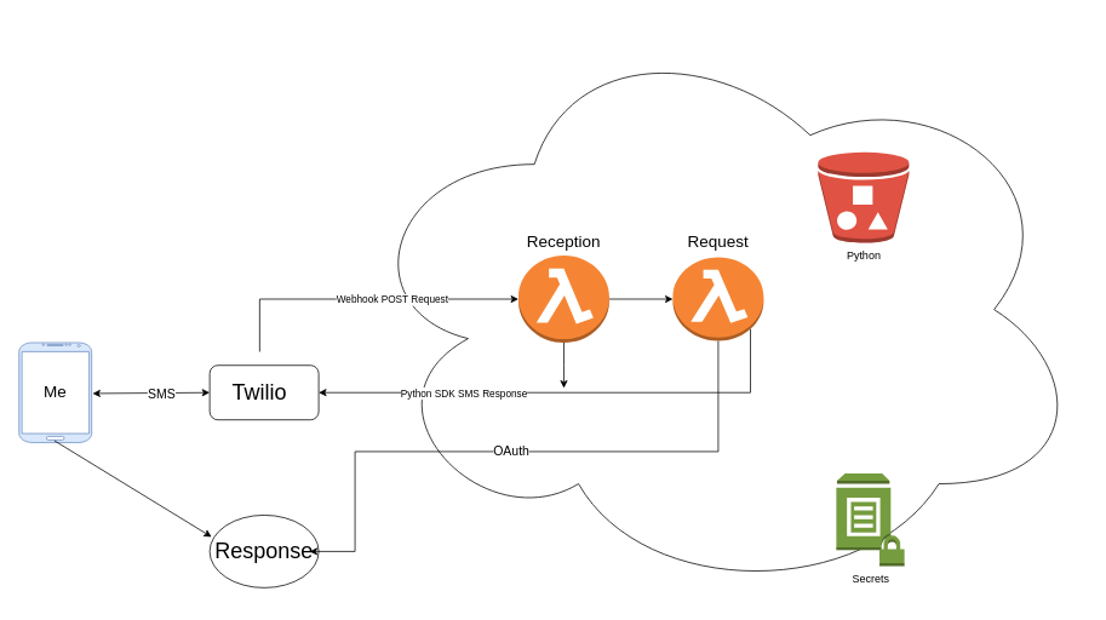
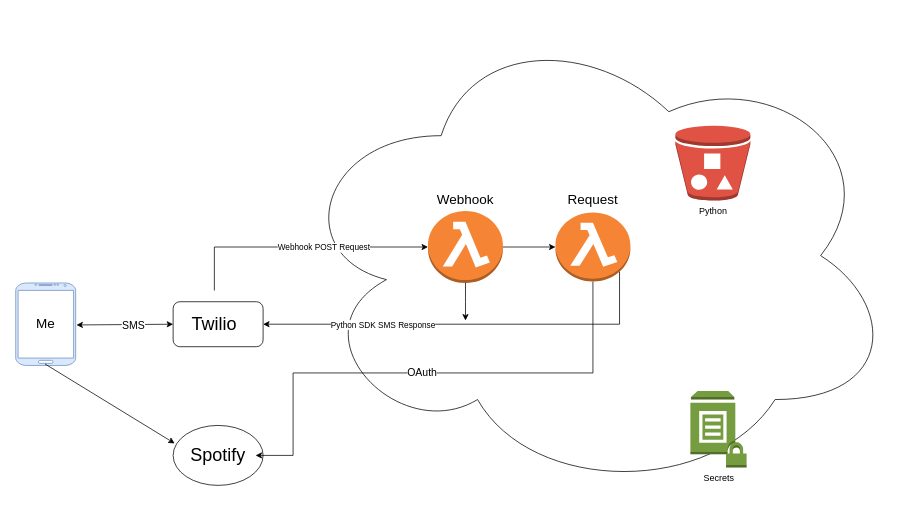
  <mxCell id="0" />
  <mxCell id="1" parent="0" />
  <mxCell id="2" value="" style="verticalLabelPosition=bottom;verticalAlign=top;html=1;shadow=0;dashed=0;strokeWidth=1;shape=mxgraph.android.phone2;strokeColor=#6c8ebf;fillColor=#dae8fc;" vertex="1" parent="1"><mxGeometry x="20" y="377" width="80" height="110" as="geometry" /></mxCell>
  <mxCell id="3" value="" style="group" vertex="1" connectable="0" parent="1"><mxGeometry x="230" y="387" width="120" height="90" as="geometry" /></mxCell>
  <mxCell id="4" value="" style="rounded=1;whiteSpace=wrap;html=1;" vertex="1" parent="3"><mxGeometry y="15" width="120" height="60" as="geometry" /></mxCell>
  <mxCell id="5" value="&lt;font style=&quot;font-size: 24px;&quot;&gt;Twilio&lt;/font&gt;" style="text;strokeColor=none;align=center;fillColor=none;html=1;verticalAlign=middle;whiteSpace=wrap;rounded=0;container=1;" vertex="1" parent="3"><mxGeometry width="110" height="90" as="geometry" /></mxCell>
  <mxCell id="6" value="" style="ellipse;shape=cloud;whiteSpace=wrap;html=1;" vertex="1" parent="1"><mxGeometry x="385" y="20.5" width="810" height="640" as="geometry" /></mxCell>
  <mxCell id="7" value="Python" style="outlineConnect=0;dashed=0;verticalLabelPosition=bottom;verticalAlign=top;align=center;html=1;shape=mxgraph.aws3.bucket_with_objects;fillColor=#E05243;gradientColor=none;" vertex="1" parent="1"><mxGeometry x="900" y="167" width="100" height="100" as="geometry" /></mxCell>
  <mxCell id="8" style="edgeStyle=orthogonalEdgeStyle;rounded=0;orthogonalLoop=1;jettySize=auto;html=1;exitX=1;exitY=0.5;exitDx=0;exitDy=0;exitPerimeter=0;" edge="1" parent="1" source="10" target="21"><mxGeometry relative="1" as="geometry" /></mxCell>
  <mxCell id="9" style="edgeStyle=orthogonalEdgeStyle;rounded=0;orthogonalLoop=1;jettySize=auto;html=1;exitX=0.5;exitY=1;exitDx=0;exitDy=0;exitPerimeter=0;" edge="1" parent="1" source="10"><mxGeometry relative="1" as="geometry"><mxPoint x="620" y="427" as="targetPoint" /></mxGeometry></mxCell>
  <mxCell id="10" value="" style="outlineConnect=0;dashed=0;verticalLabelPosition=bottom;verticalAlign=top;align=center;html=1;shape=mxgraph.aws3.lambda_function;fillColor=#F58534;gradientColor=none;" vertex="1" parent="1"><mxGeometry x="570" y="281" width="100" height="96" as="geometry" /></mxCell>
  <mxCell id="11" value="Secrets" style="outlineConnect=0;dashed=0;verticalLabelPosition=bottom;verticalAlign=top;align=center;html=1;shape=mxgraph.aws3.parameter_store;fillColor=#759C3E;gradientColor=none;" vertex="1" parent="1"><mxGeometry x="920" y="521" width="75" height="102" as="geometry" /></mxCell>
  <mxCell id="12" value="" style="group" vertex="1" connectable="0" parent="1"><mxGeometry x="230" y="567" width="120" height="80" as="geometry" /></mxCell>
  <mxCell id="13" value="" style="ellipse;whiteSpace=wrap;html=1;" vertex="1" parent="12"><mxGeometry width="120" height="80" as="geometry" /></mxCell>
- <mxCell id="14" value="&lt;font style=&quot;font-size: 24px;&quot;&gt;Response&lt;/font&gt;" style="text;strokeColor=none;align=center;fillColor=none;html=1;verticalAlign=middle;whiteSpace=wrap;rounded=0;" vertex="1" parent="12"><mxGeometry x="10" y="5" width="100" height="70" as="geometry" /></mxCell>
+ <mxCell id="14" value="&lt;font style=&quot;font-size: 24px;&quot;&gt;Spotify&lt;/font&gt;" style="text;strokeColor=none;align=center;fillColor=none;html=1;verticalAlign=middle;whiteSpace=wrap;rounded=0;" vertex="1" parent="12"><mxGeometry x="10" y="5" width="100" height="70" as="geometry" /></mxCell>
  <mxCell id="15" style="edgeStyle=orthogonalEdgeStyle;rounded=0;orthogonalLoop=1;jettySize=auto;html=1;exitX=0.5;exitY=0;exitDx=0;exitDy=0;entryX=0;entryY=0.5;entryDx=0;entryDy=0;entryPerimeter=0;" edge="1" parent="1" source="5" target="10"><mxGeometry relative="1" as="geometry"><Array as="points"><mxPoint x="285" y="329" /></Array></mxGeometry></mxCell>
  <mxCell id="16" value="Webhook POST Request" style="edgeLabel;html=1;align=center;verticalAlign=middle;resizable=0;points=[];" vertex="1" connectable="0" parent="15"><mxGeometry x="-0.574" relative="1" as="geometry"><mxPoint x="130" as="offset" /></mxGeometry></mxCell>
  <mxCell id="17" style="edgeStyle=orthogonalEdgeStyle;rounded=0;orthogonalLoop=1;jettySize=auto;html=1;exitX=0.5;exitY=1;exitDx=0;exitDy=0;exitPerimeter=0;entryX=1;entryY=0.5;entryDx=0;entryDy=0;" edge="1" parent="1" source="21" target="14"><mxGeometry relative="1" as="geometry"><Array as="points"><mxPoint x="790" y="497" /><mxPoint x="390" y="497" /><mxPoint x="390" y="607" /></Array></mxGeometry></mxCell>
  <mxCell id="18" value="&lt;font style=&quot;font-size: 14px;&quot;&gt;OAuth&lt;/font&gt;" style="edgeLabel;html=1;align=center;verticalAlign=middle;resizable=0;points=[];" vertex="1" connectable="0" parent="17"><mxGeometry x="0.029" y="-1" relative="1" as="geometry"><mxPoint as="offset" /></mxGeometry></mxCell>
  <mxCell id="19" style="edgeStyle=orthogonalEdgeStyle;rounded=0;orthogonalLoop=1;jettySize=auto;html=1;exitX=0.855;exitY=0.855;exitDx=0;exitDy=0;exitPerimeter=0;entryX=1;entryY=0.5;entryDx=0;entryDy=0;" edge="1" parent="1" source="21" target="4"><mxGeometry relative="1" as="geometry"><Array as="points"><mxPoint x="826" y="432" /></Array></mxGeometry></mxCell>
  <mxCell id="20" value="Python SDK SMS Response" style="edgeLabel;html=1;align=center;verticalAlign=middle;resizable=0;points=[];" vertex="1" connectable="0" parent="19"><mxGeometry x="0.762" y="-1" relative="1" as="geometry"><mxPoint x="95" y="1" as="offset" /></mxGeometry></mxCell>
  <mxCell id="21" value="" style="outlineConnect=0;dashed=0;verticalLabelPosition=bottom;verticalAlign=top;align=center;html=1;shape=mxgraph.aws3.lambda_function;fillColor=#F58534;gradientColor=none;" vertex="1" parent="1"><mxGeometry x="740" y="283" width="100" height="92" as="geometry" /></mxCell>
  <mxCell id="22" value="&lt;font style=&quot;font-size: 18px;&quot;&gt;Me&lt;/font&gt;" style="text;strokeColor=none;align=center;fillColor=none;html=1;verticalAlign=middle;whiteSpace=wrap;rounded=0;" vertex="1" parent="1"><mxGeometry x="30" y="417" width="60" height="30" as="geometry" /></mxCell>
- <mxCell id="23" value="&lt;font style=&quot;font-size: 18px;&quot;&gt;Reception&lt;/font&gt;" style="text;strokeColor=none;align=center;fillColor=none;html=1;verticalAlign=middle;whiteSpace=wrap;rounded=0;" vertex="1" parent="1"><mxGeometry x="590" y="251" width="60" height="30" as="geometry" /></mxCell>
+ <mxCell id="23" value="&lt;font style=&quot;font-size: 18px;&quot;&gt;Webhook&lt;/font&gt;" style="text;strokeColor=none;align=center;fillColor=none;html=1;verticalAlign=middle;whiteSpace=wrap;rounded=0;" vertex="1" parent="1"><mxGeometry x="590" y="251" width="60" height="30" as="geometry" /></mxCell>
  <mxCell id="24" value="&lt;font style=&quot;font-size: 18px;&quot;&gt;Request&lt;/font&gt;" style="text;strokeColor=none;align=center;fillColor=none;html=1;verticalAlign=middle;whiteSpace=wrap;rounded=0;" vertex="1" parent="1"><mxGeometry x="760" y="251" width="60" height="30" as="geometry" /></mxCell>
  <mxCell id="25" value="" style="endArrow=classic;startArrow=classic;html=1;rounded=0;exitX=1.013;exitY=0.509;exitDx=0;exitDy=0;exitPerimeter=0;entryX=0;entryY=0.5;entryDx=0;entryDy=0;" edge="1" parent="1" source="2" target="5"><mxGeometry width="50" height="50" relative="1" as="geometry"><mxPoint x="140" y="477" as="sourcePoint" /><mxPoint x="190" y="427" as="targetPoint" /></mxGeometry></mxCell>
  <mxCell id="26" value="&lt;font style=&quot;font-size: 14px;&quot;&gt;SMS&lt;/font&gt;" style="edgeLabel;html=1;align=center;verticalAlign=middle;resizable=0;points=[];" vertex="1" connectable="0" parent="25"><mxGeometry x="0.163" y="-1" relative="1" as="geometry"><mxPoint as="offset" /></mxGeometry></mxCell>
  <mxCell id="27" value="" style="endArrow=classic;html=1;rounded=0;exitX=0.488;exitY=0.982;exitDx=0;exitDy=0;exitPerimeter=0;entryX=0.017;entryY=0.3;entryDx=0;entryDy=0;entryPerimeter=0;" edge="1" parent="1" source="2" target="13"><mxGeometry width="50" height="50" relative="1" as="geometry"><mxPoint x="70" y="607" as="sourcePoint" /><mxPoint x="120" y="557" as="targetPoint" /></mxGeometry></mxCell>
